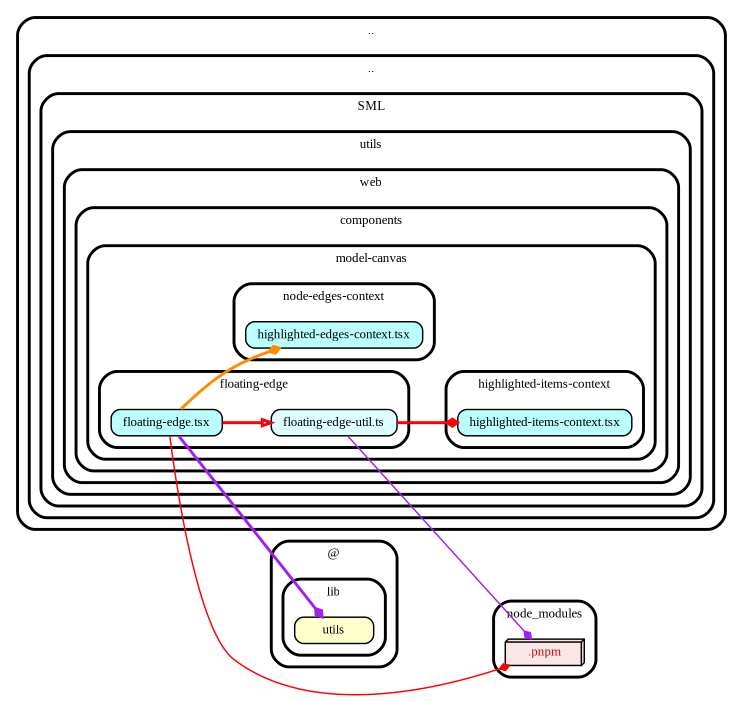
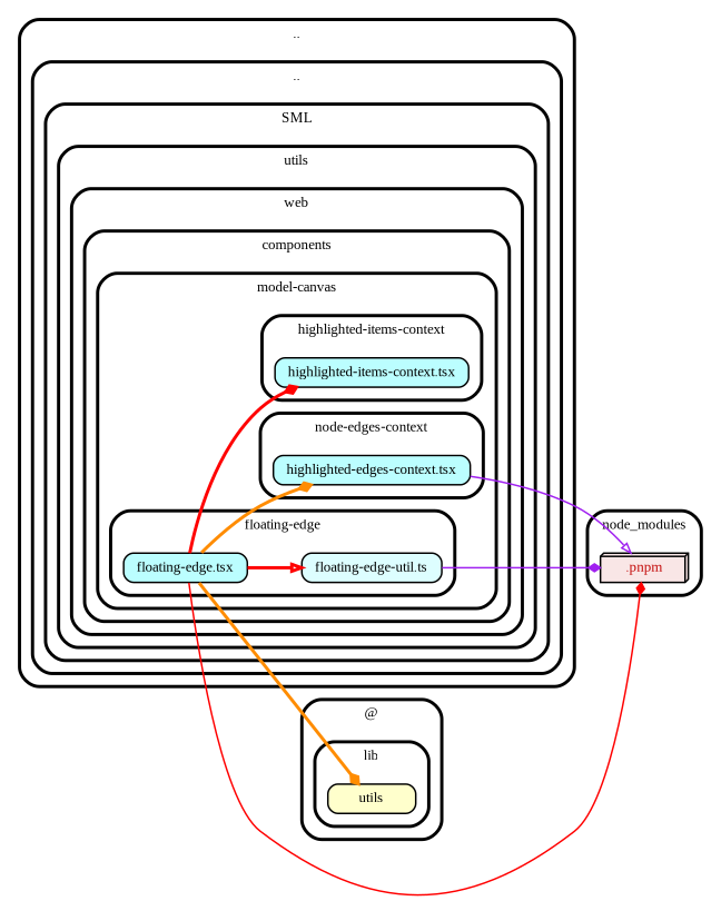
  strict digraph {
    compound=true
    fillcolor="#ffffff"
    fontname="Liberation Serif"
    fontsize=9
    nodesep=0.16
    rankdir=LR
    ranksep=0.18
    splines=true
    style="rounded,bold,filled"
    node [color=black fillcolor="#bbfeff" fontcolor=black fontname="Liberation Serif" fontsize=9 shape=box style="rounded, filled"]
    edge [arrowhead=diamond arrowsize=0.6 color=red fontname="Liberation Serif" fontsize=9 penwidth=2.0]
    n1 [fillcolor="#ddfeff" height=0.2 label=<floating-edge-util.ts>]
    n2 [height=0.2 label=<floating-edge.tsx>]
    n3 [height=0.2 label=<highlighted-edges-context.tsx>]
    n4 [height=0.2 label=<highlighted-items-context.tsx>]
    n5 [fillcolor="#ffffcc" height=0.2 label=<utils>]
    n6 [fillcolor="#c40b0a1a" fontcolor="#c40b0a" height=0.2 label=<.pnpm> shape=box3d]
    subgraph cluster_1 {
      label=".."
      subgraph cluster_2 {
        label=".."
        subgraph cluster_3 {
          label=SML
          subgraph cluster_4 {
            label=utils
            subgraph cluster_5 {
              label=web
              subgraph cluster_6 {
                label=components
                subgraph cluster_7 {
                  label="model-canvas"
                  subgraph cluster_8 {
                    label="floating-edge"
                    n1
                    n2
                  }
                  subgraph cluster_9 {
                    label="node-edges-context"
                    n3
                  }
                  subgraph cluster_10 {
                    label="highlighted-items-context"
                    n4
                  }
                }
              }
            }
          }
        }
      }
    }
    subgraph cluster_11 {
      label="@"
      subgraph cluster_12 {
        label=lib
        n5
      }
    }
    subgraph cluster_13 {
      label=node_modules
      n6
    }
    n1 -> n6 [color=purple penwidth=1.0]
    n2 -> n1 [arrowhead=onormal]
    n2 -> n3 [color=darkorange]
-   n1 -> n4
-   n2 -> n5 [color=purple]
+   n2 -> n4
+   n2 -> n5 [color=darkorange]
    n2 -> n6 [penwidth=1.0]
+   n3 -> n6 [arrowhead=onormal color=purple penwidth=1.0]
  }
